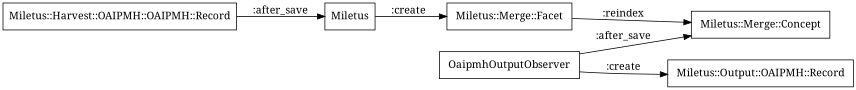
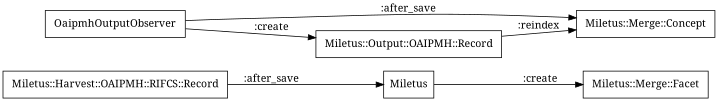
  digraph {
    fontname="Noto Serif"
    rankdir=LR
    node [fontname="Noto Serif" shape=box]
    edge [fontname="Noto Serif"]
-   n1 [label="Miletus::Harvest::OAIPMH::OAIPMH::Record"]
+   n1 [label=" Miletus::Harvest::OAIPMH::RIFCS::Record "]
    n2 [label=Miletus]
    n3 [label=" Miletus::Merge::Facet "]
    n4 [label=" Miletus::Merge::Concept "]
    n5 [label=" OaipmhOutputObserver "]
    n6 [label=" Miletus::Output::OAIPMH::Record "]
    n1 -> n2 [label=" :after_save "]
    n2 -> n3 [label=" :create"]
-   n3 -> n4 [label=" :reindex "]
+   n6 -> n4 [label=" :reindex "]
    n5 -> n4 [label=" :after_save "]
    n5 -> n6 [label=" :create "]
  }
